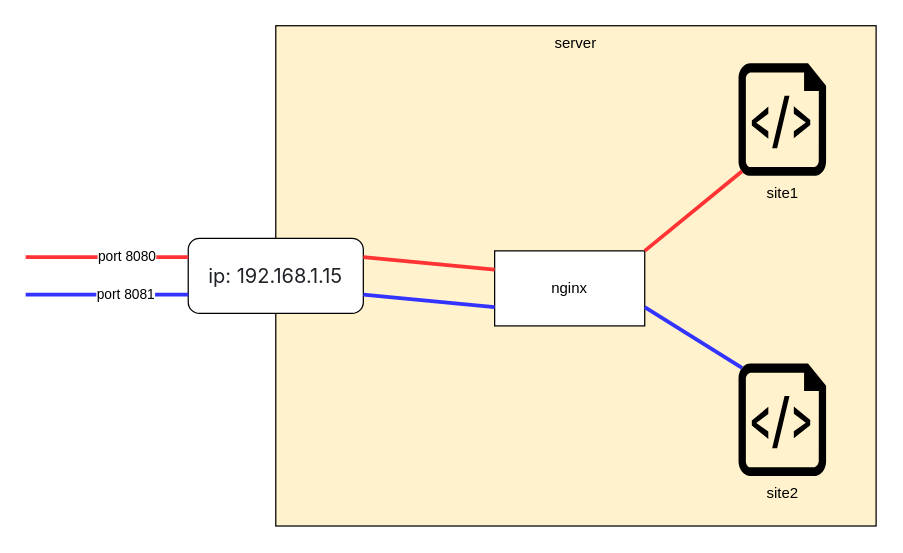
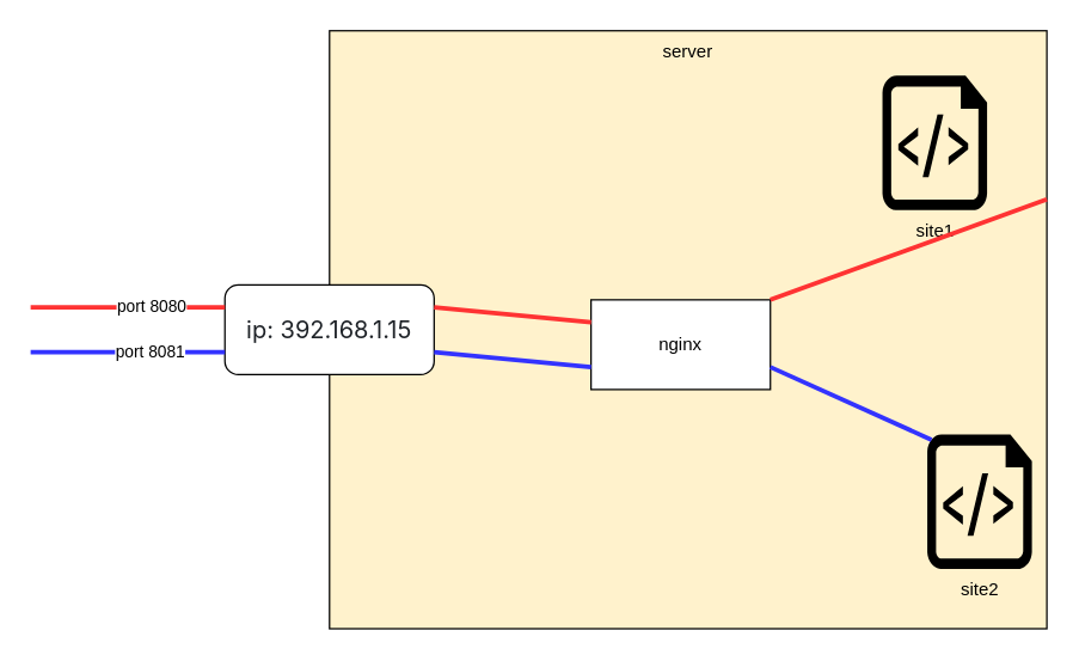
  <mxCell id="0" />
  <mxCell id="1" parent="0" />
  <mxCell id="2" value="server" style="rounded=0;whiteSpace=wrap;html=1;verticalAlign=top;fillColor=#fff2cc;" vertex="1" parent="1"><mxGeometry x="220" y="20" width="480" height="400" as="geometry" /></mxCell>
  <mxCell id="3" value="nginx" style="rounded=0;whiteSpace=wrap;html=1;" vertex="1" parent="1"><mxGeometry x="395" y="200" width="120" height="60" as="geometry" /></mxCell>
- <mxCell id="4" value="&lt;span style=&quot;color: rgb(31, 35, 40); font-family: -apple-system, BlinkMacSystemFont, &amp;quot;Segoe UI&amp;quot;, &amp;quot;Noto Sans&amp;quot;, Helvetica, Arial, sans-serif, &amp;quot;Apple Color Emoji&amp;quot;, &amp;quot;Segoe UI Emoji&amp;quot;; font-size: 16px; text-align: left; background-color: rgb(255, 255, 255);&quot;&gt;ip: 192.168.1.15&lt;/span&gt;" style="rounded=1;whiteSpace=wrap;html=1;" vertex="1" parent="1"><mxGeometry x="150" y="190" width="140" height="60" as="geometry" /></mxCell>
+ <mxCell id="4" value="&lt;span style=&quot;color: rgb(31, 35, 40); font-family: -apple-system, BlinkMacSystemFont, &amp;quot;Segoe UI&amp;quot;, &amp;quot;Noto Sans&amp;quot;, Helvetica, Arial, sans-serif, &amp;quot;Apple Color Emoji&amp;quot;, &amp;quot;Segoe UI Emoji&amp;quot;; font-size: 16px; text-align: left; background-color: rgb(255, 255, 255);&quot;&gt;ip: 392.168.1.15&lt;/span&gt;" style="rounded=1;whiteSpace=wrap;html=1;" vertex="1" parent="1"><mxGeometry x="150" y="190" width="140" height="60" as="geometry" /></mxCell>
  <mxCell id="5" value="site1" style="verticalLabelPosition=bottom;html=1;verticalAlign=top;align=center;strokeColor=none;fillColor=#000000;shape=mxgraph.azure.script_file;pointerEvents=1;" vertex="1" parent="1"><mxGeometry x="590" y="50" width="70" height="90" as="geometry" /></mxCell>
- <mxCell id="6" value="site2" style="verticalLabelPosition=bottom;html=1;verticalAlign=top;align=center;strokeColor=none;fillColor=#000000;shape=mxgraph.azure.script_file;pointerEvents=1;" vertex="1" parent="1"><mxGeometry x="590" y="290" width="70" height="90" as="geometry" /></mxCell>
+ <mxCell id="6" value="site2" style="verticalLabelPosition=bottom;html=1;verticalAlign=top;align=center;strokeColor=none;fillColor=#000000;shape=mxgraph.azure.script_file;pointerEvents=1;" vertex="1" parent="1"><mxGeometry x="620" y="290" width="70" height="90" as="geometry" /></mxCell>
  <mxCell id="7" value="" style="endArrow=none;html=1;rounded=0;entryX=0;entryY=0.25;entryDx=0;entryDy=0;exitX=1;exitY=0.25;exitDx=0;exitDy=0;strokeWidth=3;strokeColor=#FF3333;" edge="1" parent="1" source="4" target="3"><mxGeometry width="50" height="50" relative="1" as="geometry"><mxPoint x="340" y="260" as="sourcePoint" /><mxPoint x="390" y="210" as="targetPoint" /></mxGeometry></mxCell>
  <mxCell id="8" value="" style="endArrow=none;html=1;rounded=0;entryX=0;entryY=0.75;entryDx=0;entryDy=0;exitX=1;exitY=0.75;exitDx=0;exitDy=0;strokeWidth=3;strokeColor=#3333FF;" edge="1" parent="1" source="4" target="3"><mxGeometry width="50" height="50" relative="1" as="geometry"><mxPoint x="340" y="260" as="sourcePoint" /><mxPoint x="390" y="210" as="targetPoint" /></mxGeometry></mxCell>
  <mxCell id="9" value="" style="endArrow=none;html=1;rounded=0;entryX=0;entryY=0.25;entryDx=0;entryDy=0;strokeWidth=3;strokeColor=#FF3333;" edge="1" parent="1" target="4"><mxGeometry width="50" height="50" relative="1" as="geometry"><mxPoint x="20" y="205" as="sourcePoint" /><mxPoint x="390" y="210" as="targetPoint" /></mxGeometry></mxCell>
  <mxCell id="10" value="port 8080" style="edgeLabel;html=1;align=center;verticalAlign=middle;resizable=0;points=[];" vertex="1" connectable="0" parent="9"><mxGeometry x="0.238" y="1" relative="1" as="geometry"><mxPoint as="offset" /></mxGeometry></mxCell>
  <mxCell id="11" value="" style="endArrow=none;html=1;rounded=0;entryX=0;entryY=0.75;entryDx=0;entryDy=0;fontColor=#3333FF;fontSize=11;strokeWidth=3;strokeColor=#3333FF;" edge="1" parent="1" target="4"><mxGeometry width="50" height="50" relative="1" as="geometry"><mxPoint x="20" y="235" as="sourcePoint" /><mxPoint x="390" y="210" as="targetPoint" /></mxGeometry></mxCell>
  <mxCell id="12" value="port 8081" style="edgeLabel;html=1;align=center;verticalAlign=middle;resizable=0;points=[];" vertex="1" connectable="0" parent="11"><mxGeometry x="0.216" y="1" relative="1" as="geometry"><mxPoint as="offset" /></mxGeometry></mxCell>
  <mxCell id="13" value="" style="endArrow=none;html=1;rounded=0;entryX=0.04;entryY=0.04;entryDx=0;entryDy=0;entryPerimeter=0;exitX=1;exitY=0.75;exitDx=0;exitDy=0;strokeWidth=3;strokeColor=#3333FF;" edge="1" parent="1" source="3" target="6"><mxGeometry width="50" height="50" relative="1" as="geometry"><mxPoint x="340" y="260" as="sourcePoint" /><mxPoint x="390" y="210" as="targetPoint" /></mxGeometry></mxCell>
- <mxCell id="14" value="" style="endArrow=none;html=1;rounded=0;entryX=0.04;entryY=0.96;entryDx=0;entryDy=0;exitX=1;exitY=0;exitDx=0;exitDy=0;strokeWidth=3;strokeColor=#FF3333;entryPerimeter=0;" edge="1" parent="1" source="3" target="5"><mxGeometry width="50" height="50" relative="1" as="geometry"><mxPoint x="450" y="140" as="sourcePoint" /><mxPoint x="560" y="140" as="targetPoint" /></mxGeometry></mxCell>
+ <mxCell id="14" value="" style="endArrow=none;html=1;rounded=0;exitX=1;exitY=0;exitDx=0;exitDy=0;strokeWidth=3;strokeColor=#FF3333;" edge="1" parent="1" source="3" target="2"><mxGeometry width="50" height="50" relative="1" as="geometry"><mxPoint x="450" y="140" as="sourcePoint" /><mxPoint x="560" y="140" as="targetPoint" /></mxGeometry></mxCell>
